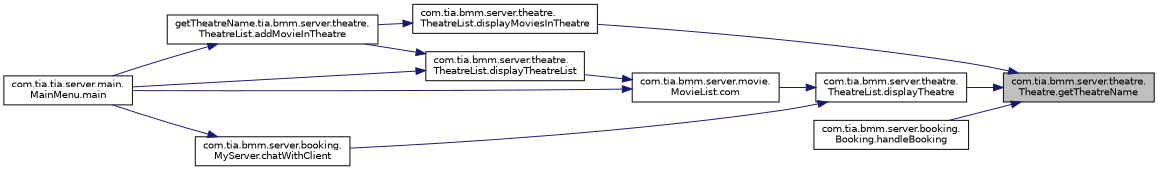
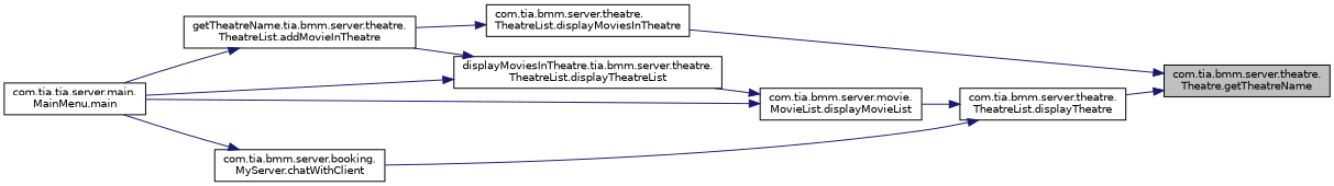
  digraph {
    rankdir=RL
    node [color=black fillcolor=white fontname=Helvetica fontsize=10 shape=record style=filled]
    edge [color=midnightblue dir=back fontname=Helvetica fontsize=10 labelfontname=Helvetica labelfontsize=10 style=solid]
    n1 [fillcolor=grey75 fontcolor=black height=0.2 label="com.tia.bmm.server.theatre.\lTheatre.getTheatreName" width=0.4]
    n2 [height=0.2 label="com.tia.bmm.server.theatre.\lTheatreList.displayMoviesInTheatre" width=0.4]
    n3 [height=0.2 label="com.tia.bmm.server.theatre.\lTheatreList.displayTheatre" width=0.4]
-   n4 [height=0.2 label="com.tia.bmm.server.booking.\lBooking.handleBooking" width=0.4]
    n5 [height=0.2 label="getTheatreName.tia.bmm.server.theatre.\lTheatreList.addMovieInTheatre" width=0.4]
-   n6 [height=0.2 label="com.tia.bmm.server.movie.\lMovieList.com" width=0.4]
+   n6 [height=0.2 label="com.tia.bmm.server.movie.\lMovieList.displayMovieList" width=0.4]
    n7 [height=0.2 label="com.tia.bmm.server.booking.\lMyServer.chatWithClient" width=0.4]
-   n8 [height=0.2 label="com.tia.bmm.server.theatre.\lTheatreList.displayTheatreList" width=0.4]
+   n8 [height=0.2 label="displayMoviesInTheatre.tia.bmm.server.theatre.\lTheatreList.displayTheatreList" width=0.4]
    n9 [height=0.2 label="com.tia.tia.server.main.\lMainMenu.main" width=0.4]
    n1 -> n2
    n1 -> n3
-   n1 -> n4
    n2 -> n5
    n3 -> n6
    n3 -> n7
    n5 -> n9
    n6 -> n8
    n6 -> n9
    n7 -> n9
    n8 -> n5
    n8 -> n9
  }
